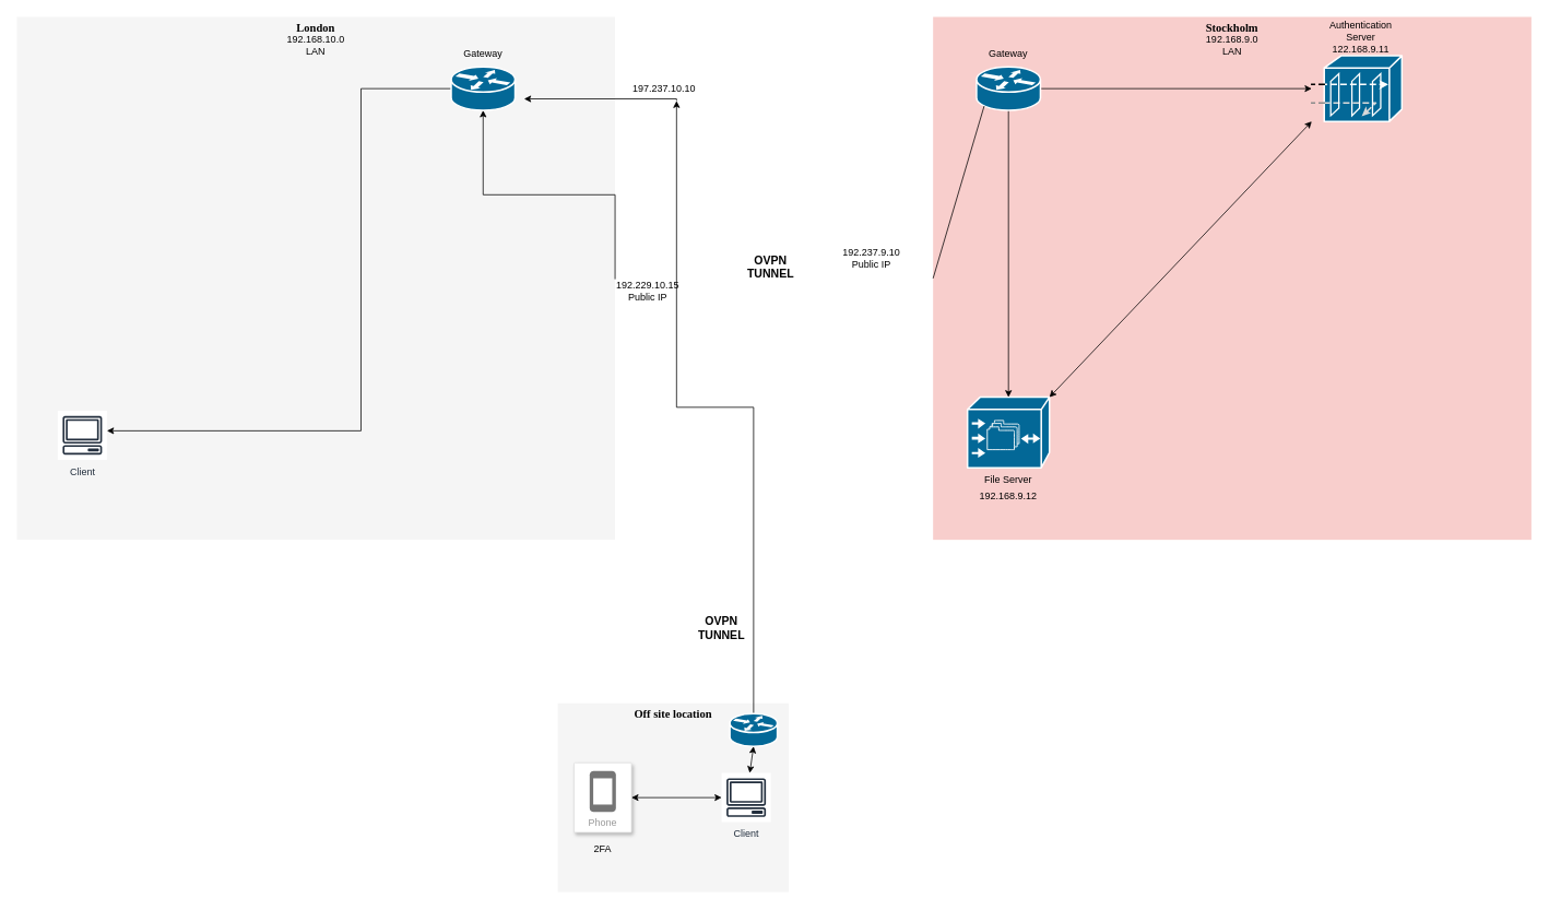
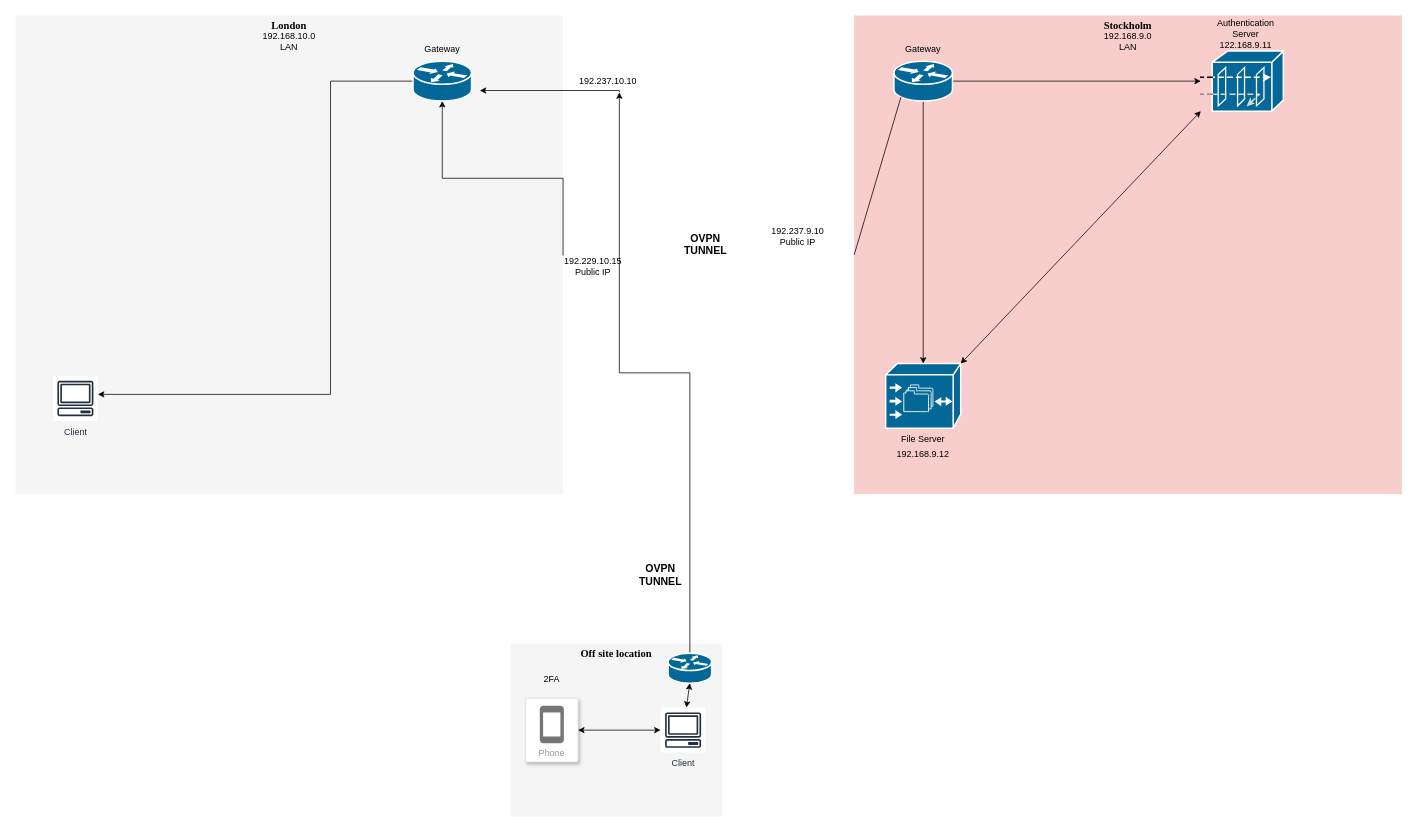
  <mxCell id="0" />
  <mxCell id="1" parent="0" />
  <mxCell id="2" value="Stockholm" style="whiteSpace=wrap;html=1;rounded=0;shadow=0;comic=0;strokeWidth=1;fontFamily=Verdana;fontSize=14;fillColor=#f8cecc;strokeColor=none;fontStyle=1;verticalAlign=top;" parent="1" vertex="1"><mxGeometry x="1138" y="20" width="730" height="638" as="geometry" /></mxCell>
  <mxCell id="3" value="" style="shape=mxgraph.cisco.storage.cisco_file_engine;html=1;dashed=0;fillColor=#036897;strokeColor=#ffffff;strokeWidth=2;verticalLabelPosition=bottom;verticalAlign=top;rounded=0;shadow=0;comic=0;fontFamily=Verdana;fontSize=12;" parent="1" vertex="1"><mxGeometry x="1180" y="484" width="100" height="86" as="geometry" /></mxCell>
  <mxCell id="4" value="London" style="whiteSpace=wrap;html=1;rounded=0;shadow=0;comic=0;strokeWidth=1;fontFamily=Verdana;fontSize=14;fillColor=#f5f5f5;strokeColor=none;fontStyle=1;verticalAlign=top;" parent="1" vertex="1"><mxGeometry x="20" y="20" width="730" height="638" as="geometry" /></mxCell>
  <mxCell id="5" value="&lt;h3&gt;OVPN TUNNEL&lt;/h3&gt;" style="text;html=1;strokeColor=none;fillColor=none;align=center;verticalAlign=middle;whiteSpace=wrap;rounded=0;" parent="1" vertex="1"><mxGeometry x="910" y="310" width="60" height="30" as="geometry" /></mxCell>
  <mxCell id="6" value="192.237.9.10&lt;br&gt;Public IP" style="text;html=1;strokeColor=none;fillColor=none;align=center;verticalAlign=middle;whiteSpace=wrap;rounded=0;" parent="1" vertex="1"><mxGeometry x="1023" y="300" width="80" height="30" as="geometry" /></mxCell>
  <mxCell id="7" style="edgeStyle=orthogonalEdgeStyle;rounded=0;orthogonalLoop=1;jettySize=auto;html=1;exitX=0;exitY=0;exitDx=0;exitDy=0;" parent="1" source="8" target="21" edge="1"><mxGeometry relative="1" as="geometry" /></mxCell>
  <mxCell id="8" value="192.229.10.15&lt;br&gt;Public IP" style="text;html=1;strokeColor=none;fillColor=none;align=center;verticalAlign=middle;whiteSpace=wrap;rounded=0;" parent="1" vertex="1"><mxGeometry x="750" y="340" width="80" height="30" as="geometry" /></mxCell>
  <mxCell id="9" value="File Server" style="text;html=1;strokeColor=none;fillColor=none;align=center;verticalAlign=middle;whiteSpace=wrap;rounded=0;" parent="1" vertex="1"><mxGeometry x="1200" y="570" width="60" height="30" as="geometry" /></mxCell>
  <mxCell id="10" style="edgeStyle=orthogonalEdgeStyle;rounded=0;orthogonalLoop=1;jettySize=auto;html=1;entryX=0;entryY=0.5;entryDx=0;entryDy=0;entryPerimeter=0;" parent="1" source="12" target="14" edge="1"><mxGeometry relative="1" as="geometry" /></mxCell>
  <mxCell id="11" style="edgeStyle=orthogonalEdgeStyle;rounded=0;orthogonalLoop=1;jettySize=auto;html=1;exitX=0.12;exitY=0.9;exitDx=0;exitDy=0;exitPerimeter=0;entryX=0.5;entryY=0;entryDx=0;entryDy=0;entryPerimeter=0;" parent="1" source="12" target="3" edge="1"><mxGeometry relative="1" as="geometry"><Array as="points"><mxPoint x="1230" y="129" /></Array></mxGeometry></mxCell>
  <mxCell id="12" value="" style="shape=mxgraph.cisco.routers.router;sketch=0;html=1;pointerEvents=1;dashed=0;fillColor=#036897;strokeColor=#ffffff;strokeWidth=2;verticalLabelPosition=bottom;verticalAlign=top;align=center;outlineConnect=0;" parent="1" vertex="1"><mxGeometry x="1191" y="81" width="78" height="53" as="geometry" /></mxCell>
  <mxCell id="13" value="Gateway" style="text;html=1;strokeColor=none;fillColor=none;align=center;verticalAlign=middle;whiteSpace=wrap;rounded=0;" parent="1" vertex="1"><mxGeometry x="1200" y="50" width="60" height="30" as="geometry" /></mxCell>
  <mxCell id="14" value="" style="shape=mxgraph.cisco.security.guard;sketch=0;html=1;pointerEvents=1;dashed=0;fillColor=#036897;strokeColor=#ffffff;strokeWidth=2;verticalLabelPosition=bottom;verticalAlign=top;align=center;outlineConnect=0;" parent="1" vertex="1"><mxGeometry x="1600" y="67.5" width="110" height="80" as="geometry" /></mxCell>
  <mxCell id="15" value="Authentication&lt;br&gt;Server&lt;br&gt;122.168.9.11" style="text;html=1;strokeColor=none;fillColor=none;align=center;verticalAlign=middle;whiteSpace=wrap;rounded=0;" parent="1" vertex="1"><mxGeometry x="1630" y="30" width="60" height="30" as="geometry" /></mxCell>
  <mxCell id="16" value="" style="endArrow=classic;startArrow=classic;html=1;rounded=0;exitX=1;exitY=0;exitDx=0;exitDy=0;exitPerimeter=0;entryX=0;entryY=1;entryDx=0;entryDy=0;entryPerimeter=0;" parent="1" source="3" target="14" edge="1"><mxGeometry width="50" height="50" relative="1" as="geometry"><mxPoint x="1290" y="460" as="sourcePoint" /><mxPoint x="1340" y="410" as="targetPoint" /></mxGeometry></mxCell>
  <mxCell id="17" value="192.168.9.0&lt;br&gt;LAN" style="text;html=1;strokeColor=none;fillColor=none;align=center;verticalAlign=middle;whiteSpace=wrap;rounded=0;" parent="1" vertex="1"><mxGeometry x="1463" y="40" width="80" height="30" as="geometry" /></mxCell>
  <mxCell id="18" value="192.168.9.12" style="text;html=1;strokeColor=none;fillColor=none;align=center;verticalAlign=middle;whiteSpace=wrap;rounded=0;" parent="1" vertex="1"><mxGeometry x="1190" y="590" width="80" height="30" as="geometry" /></mxCell>
  <mxCell id="19" value="" style="endArrow=none;html=1;rounded=0;exitX=0;exitY=0.5;exitDx=0;exitDy=0;entryX=0.12;entryY=0.9;entryDx=0;entryDy=0;entryPerimeter=0;" parent="1" source="2" target="12" edge="1"><mxGeometry width="50" height="50" relative="1" as="geometry"><mxPoint x="1000" y="270" as="sourcePoint" /><mxPoint x="1050" y="220" as="targetPoint" /></mxGeometry></mxCell>
  <mxCell id="20" style="edgeStyle=orthogonalEdgeStyle;rounded=0;orthogonalLoop=1;jettySize=auto;html=1;exitX=0;exitY=0.5;exitDx=0;exitDy=0;exitPerimeter=0;" parent="1" source="21" edge="1"><mxGeometry relative="1" as="geometry"><mxPoint x="130" y="525" as="targetPoint" /><Array as="points"><mxPoint x="440" y="108" /><mxPoint x="440" y="525" /></Array></mxGeometry></mxCell>
  <mxCell id="21" value="" style="shape=mxgraph.cisco.routers.router;sketch=0;html=1;pointerEvents=1;dashed=0;fillColor=#036897;strokeColor=#ffffff;strokeWidth=2;verticalLabelPosition=bottom;verticalAlign=top;align=center;outlineConnect=0;" parent="1" vertex="1"><mxGeometry x="550" y="81" width="78" height="53" as="geometry" /></mxCell>
  <mxCell id="22" value="Gateway" style="text;html=1;strokeColor=none;fillColor=none;align=center;verticalAlign=middle;whiteSpace=wrap;rounded=0;" parent="1" vertex="1"><mxGeometry x="559" y="50" width="60" height="30" as="geometry" /></mxCell>
  <mxCell id="23" style="edgeStyle=orthogonalEdgeStyle;rounded=0;orthogonalLoop=1;jettySize=auto;html=1;exitX=0.75;exitY=1;exitDx=0;exitDy=0;" parent="1" edge="1" source="25"><mxGeometry relative="1" as="geometry"><mxPoint x="831" y="270" as="sourcePoint" /><Array as="points"><mxPoint x="825" y="120" /></Array><mxPoint x="639" y="120" as="targetPoint" /></mxGeometry></mxCell>
  <mxCell id="24" value="192.168.10.0&lt;br&gt;LAN" style="text;html=1;strokeColor=none;fillColor=none;align=center;verticalAlign=middle;whiteSpace=wrap;rounded=0;" parent="1" vertex="1"><mxGeometry x="355" y="40" width="60" height="30" as="geometry" /></mxCell>
- <mxCell id="25" value="197.237.10.10" style="text;html=1;strokeColor=none;fillColor=none;align=center;verticalAlign=middle;whiteSpace=wrap;rounded=0;" parent="1" vertex="1"><mxGeometry x="780" y="92.5" width="60" height="30" as="geometry" /></mxCell>
+ <mxCell id="25" value="192.237.10.10" style="text;html=1;strokeColor=none;fillColor=none;align=center;verticalAlign=middle;whiteSpace=wrap;rounded=0;" parent="1" vertex="1"><mxGeometry x="780" y="92.5" width="60" height="30" as="geometry" /></mxCell>
  <mxCell id="26" value="Client" style="sketch=0;outlineConnect=0;fontColor=#232F3E;gradientColor=none;strokeColor=#232F3E;fillColor=#ffffff;dashed=0;verticalLabelPosition=bottom;verticalAlign=top;align=center;html=1;fontSize=12;fontStyle=0;aspect=fixed;shape=mxgraph.aws4.resourceIcon;resIcon=mxgraph.aws4.client;fontFamily=Helvetica;" parent="1" vertex="1"><mxGeometry x="70" y="500.5" width="60" height="60" as="geometry" /></mxCell>
  <mxCell id="27" value="Off site location" style="whiteSpace=wrap;html=1;rounded=0;shadow=0;comic=0;strokeWidth=1;fontFamily=Verdana;fontSize=14;fillColor=#f5f5f5;strokeColor=none;fontStyle=1;verticalAlign=top;" parent="1" vertex="1"><mxGeometry x="680" y="857.25" width="282" height="230.5" as="geometry" /></mxCell>
  <mxCell id="28" value="Phone" style="strokeColor=#dddddd;shadow=1;strokeWidth=1;rounded=1;absoluteArcSize=1;arcSize=2;labelPosition=center;verticalLabelPosition=middle;align=center;verticalAlign=bottom;spacingLeft=0;fontColor=#999999;fontSize=12;whiteSpace=wrap;spacingBottom=2;" parent="1" vertex="1"><mxGeometry x="700" y="930" width="70" height="85" as="geometry" /></mxCell>
  <mxCell id="29" value="" style="sketch=0;dashed=0;connectable=0;html=1;fillColor=#757575;strokeColor=none;shape=mxgraph.gcp2.phone;part=1;" parent="28" vertex="1"><mxGeometry x="0.5" width="32" height="50" relative="1" as="geometry"><mxPoint x="-16" y="10" as="offset" /></mxGeometry></mxCell>
  <mxCell id="30" value="Client" style="sketch=0;outlineConnect=0;fontColor=#232F3E;gradientColor=none;strokeColor=#232F3E;fillColor=#ffffff;dashed=0;verticalLabelPosition=bottom;verticalAlign=top;align=center;html=1;fontSize=12;fontStyle=0;aspect=fixed;shape=mxgraph.aws4.resourceIcon;resIcon=mxgraph.aws4.client;" parent="1" vertex="1"><mxGeometry x="880" y="942.5" width="60" height="60" as="geometry" /></mxCell>
  <mxCell id="31" value="" style="endArrow=classic;startArrow=classic;html=1;rounded=0;exitX=1;exitY=0.5;exitDx=0;exitDy=0;" parent="1" source="28" target="30" edge="1"><mxGeometry width="50" height="50" relative="1" as="geometry"><mxPoint x="780" y="1010" as="sourcePoint" /><mxPoint x="830" y="960" as="targetPoint" /></mxGeometry></mxCell>
  <mxCell id="32" style="edgeStyle=orthogonalEdgeStyle;rounded=0;orthogonalLoop=1;jettySize=auto;html=1;exitX=0.5;exitY=0;exitDx=0;exitDy=0;exitPerimeter=0;entryX=0.75;entryY=1;entryDx=0;entryDy=0;" parent="1" source="33" target="25" edge="1"><mxGeometry relative="1" as="geometry"><mxPoint x="820" y="710" as="targetPoint" /></mxGeometry></mxCell>
  <mxCell id="33" value="" style="shape=mxgraph.cisco.routers.router;sketch=0;html=1;pointerEvents=1;dashed=0;fillColor=#036897;strokeColor=#ffffff;strokeWidth=2;verticalLabelPosition=bottom;verticalAlign=top;align=center;outlineConnect=0;" parent="1" vertex="1"><mxGeometry x="890" y="870" width="58" height="40" as="geometry" /></mxCell>
  <mxCell id="34" value="&lt;h3&gt;OVPN TUNNEL&lt;/h3&gt;" style="text;html=1;strokeColor=none;fillColor=none;align=center;verticalAlign=middle;whiteSpace=wrap;rounded=0;" parent="1" vertex="1"><mxGeometry x="850" y="750" width="60" height="30" as="geometry" /></mxCell>
  <mxCell id="35" value="" style="endArrow=classic;startArrow=classic;html=1;rounded=0;entryX=0.5;entryY=1;entryDx=0;entryDy=0;entryPerimeter=0;" parent="1" source="30" target="33" edge="1"><mxGeometry width="50" height="50" relative="1" as="geometry"><mxPoint x="920" y="950" as="sourcePoint" /><mxPoint x="970" y="900" as="targetPoint" /></mxGeometry></mxCell>
- <mxCell id="36" value="2FA" style="text;html=1;strokeColor=none;fillColor=none;align=center;verticalAlign=middle;whiteSpace=wrap;rounded=0;" parent="1" vertex="1"><mxGeometry x="705" y="1020" width="60" height="30" as="geometry" /></mxCell>
+ <mxCell id="36" value="2FA" style="text;html=1;strokeColor=none;fillColor=none;align=center;verticalAlign=middle;whiteSpace=wrap;rounded=0;" parent="1" vertex="1"><mxGeometry x="705" y="890" width="60" height="30" as="geometry" /></mxCell>
